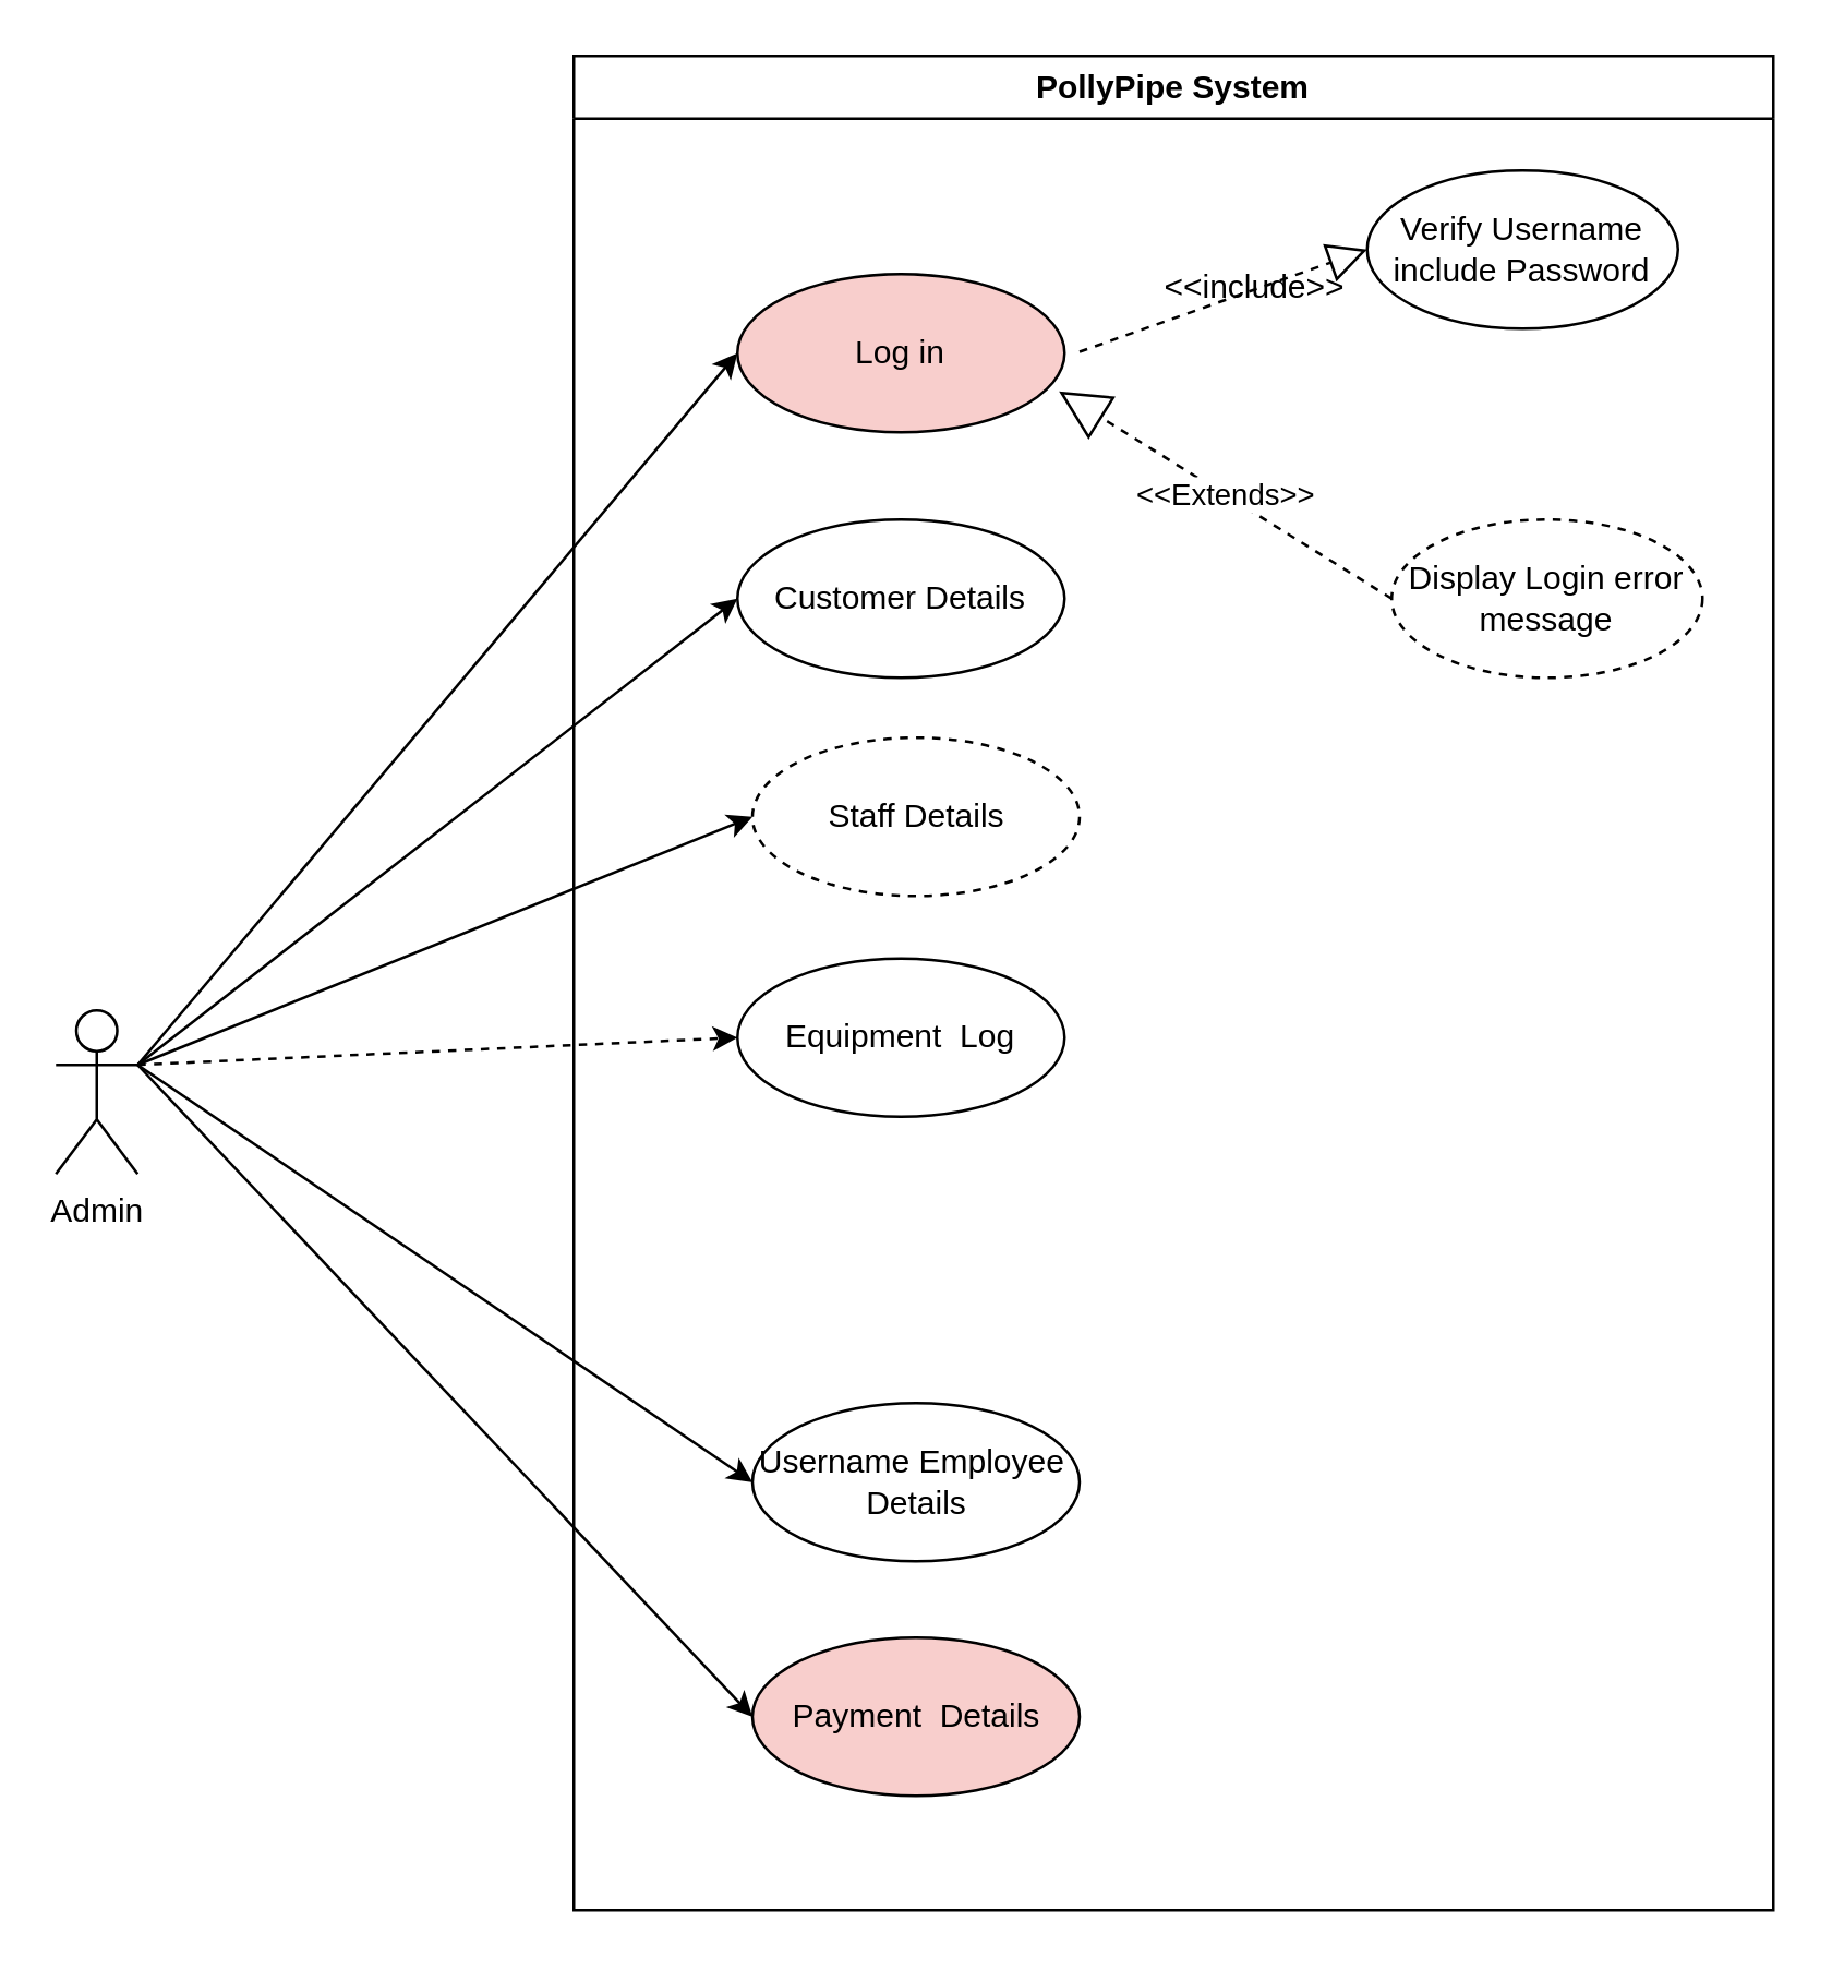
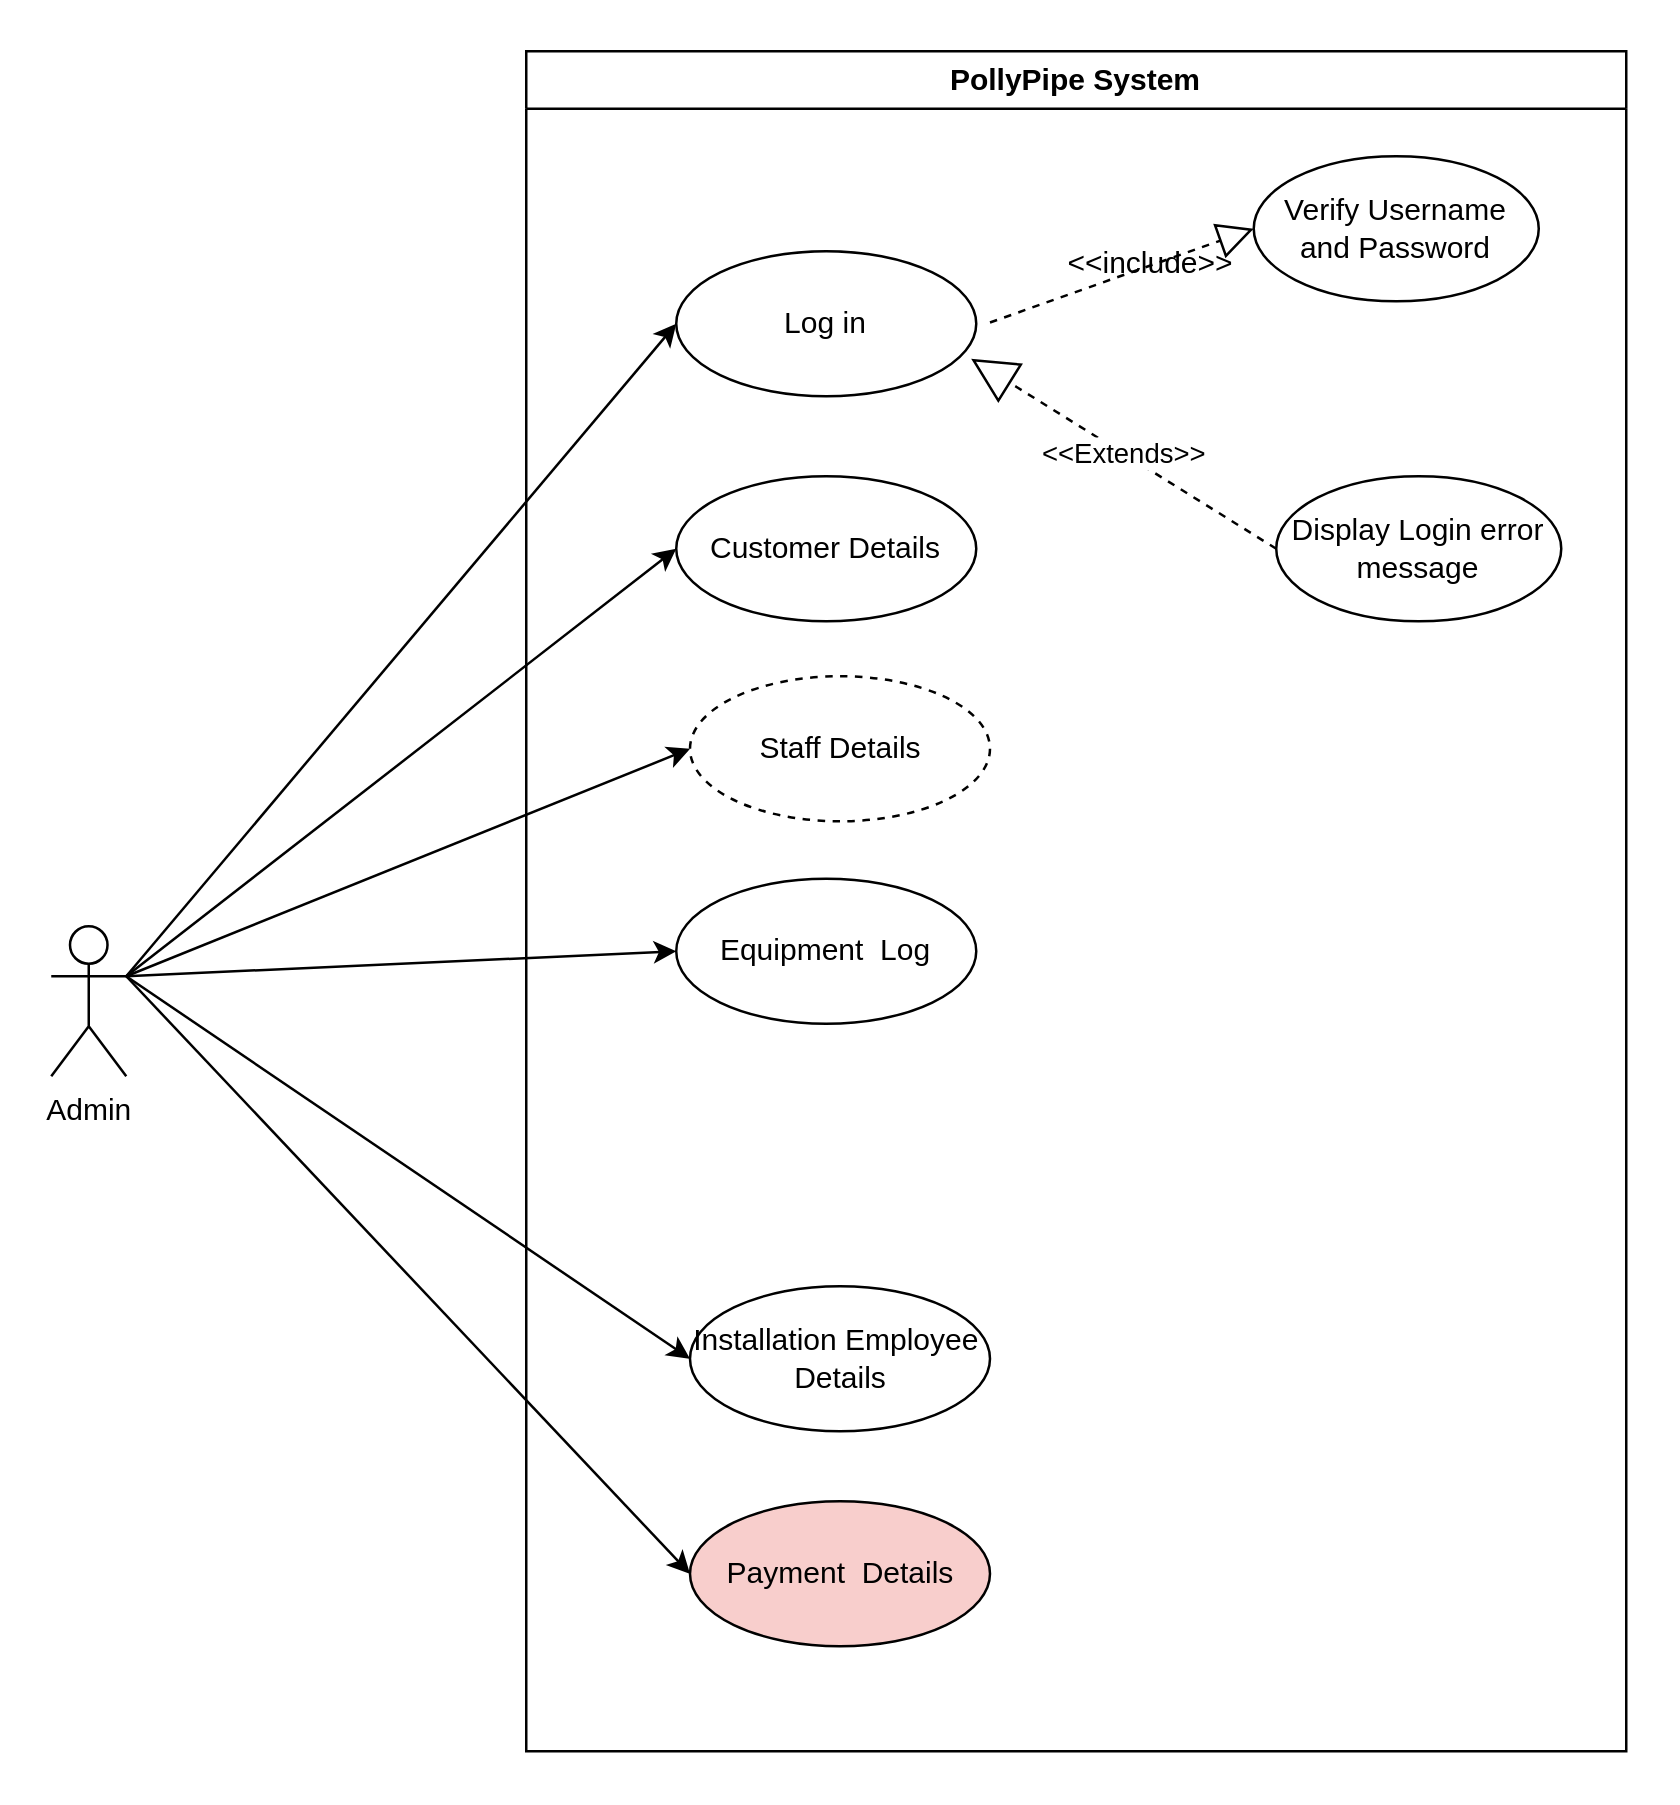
  <mxCell id="0" />
  <mxCell id="1" parent="0" />
  <mxCell id="2" value="PollyPipe System" style="swimlane;whiteSpace=wrap;startSize=23;" parent="1" vertex="1"><mxGeometry x="210" y="20" width="440" height="680" as="geometry" /></mxCell>
  <mxCell id="3" value="Customer Details" style="ellipse;whiteSpace=wrap;html=1;" vertex="1" parent="2"><mxGeometry x="60" y="170" width="120" height="58" as="geometry" /></mxCell>
  <mxCell id="4" value="Staff Details" style="ellipse;whiteSpace=wrap;html=1;dashed=1;" vertex="1" parent="2"><mxGeometry x="65.5" y="250" width="120" height="58" as="geometry" /></mxCell>
  <mxCell id="5" value="Equipment&amp;nbsp; Log" style="ellipse;whiteSpace=wrap;html=1;" vertex="1" parent="2"><mxGeometry x="60" y="331" width="120" height="58" as="geometry" /></mxCell>
- <mxCell id="6" value="Username Employee&amp;nbsp; Details" style="ellipse;whiteSpace=wrap;html=1;" vertex="1" parent="2"><mxGeometry x="65.5" y="494" width="120" height="58" as="geometry" /></mxCell>
+ <mxCell id="6" value="Installation Employee&amp;nbsp; Details" style="ellipse;whiteSpace=wrap;html=1;" vertex="1" parent="2"><mxGeometry x="65.5" y="494" width="120" height="58" as="geometry" /></mxCell>
  <mxCell id="7" value="Payment&amp;nbsp; Details" style="ellipse;whiteSpace=wrap;html=1;fillColor=#f8cecc;" vertex="1" parent="2"><mxGeometry x="65.5" y="580" width="120" height="58" as="geometry" /></mxCell>
- <mxCell id="8" value="Log in" style="ellipse;whiteSpace=wrap;html=1;fillColor=#f8cecc;" vertex="1" parent="2"><mxGeometry x="60" y="80" width="120" height="58" as="geometry" /></mxCell>
- <mxCell id="9" value="Verify Username include Password" style="ellipse;whiteSpace=wrap;html=1;" vertex="1" parent="2"><mxGeometry x="291" y="42" width="114" height="58" as="geometry" /></mxCell>
- <mxCell id="10" value="Display Login error message" style="ellipse;whiteSpace=wrap;html=1;dashed=1;" vertex="1" parent="2"><mxGeometry x="300" y="170" width="114" height="58" as="geometry" /></mxCell>
+ <mxCell id="8" value="Log in" style="ellipse;whiteSpace=wrap;html=1;" vertex="1" parent="2"><mxGeometry x="60" y="80" width="120" height="58" as="geometry" /></mxCell>
+ <mxCell id="9" value="Verify Username and Password" style="ellipse;whiteSpace=wrap;html=1;" vertex="1" parent="2"><mxGeometry x="291" y="42" width="114" height="58" as="geometry" /></mxCell>
+ <mxCell id="10" value="Display Login error message" style="ellipse;whiteSpace=wrap;html=1;" vertex="1" parent="2"><mxGeometry x="300" y="170" width="114" height="58" as="geometry" /></mxCell>
  <mxCell id="11" value="&amp;lt;&amp;lt;Extends&amp;gt;&amp;gt;" style="endArrow=block;endSize=16;endFill=0;html=1;rounded=0;exitX=0;exitY=0.5;exitDx=0;exitDy=0;entryX=0.983;entryY=0.741;entryDx=0;entryDy=0;entryPerimeter=0;dashed=1;" edge="1" parent="2" source="10" target="8"><mxGeometry width="160" relative="1" as="geometry"><mxPoint x="240" y="220" as="sourcePoint" /><mxPoint x="400" y="220" as="targetPoint" /></mxGeometry></mxCell>
  <mxCell id="12" value="" style="endArrow=block;dashed=1;endFill=0;endSize=12;html=1;rounded=0;entryX=0;entryY=0.5;entryDx=0;entryDy=0;" edge="1" parent="2" target="9"><mxGeometry width="160" relative="1" as="geometry"><mxPoint x="185.5" y="108.5" as="sourcePoint" /><mxPoint x="345.5" y="108.5" as="targetPoint" /></mxGeometry></mxCell>
  <mxCell id="13" value="&amp;lt;&amp;lt;include&amp;gt;&amp;gt;" style="text;html=1;strokeColor=none;fillColor=none;align=center;verticalAlign=middle;whiteSpace=wrap;rounded=0;" vertex="1" parent="2"><mxGeometry x="220" y="70" width="60" height="30" as="geometry" /></mxCell>
  <mxCell id="14" value="Admin" style="shape=umlActor;verticalLabelPosition=bottom;verticalAlign=top;html=1;outlineConnect=0;" vertex="1" parent="1"><mxGeometry x="20" y="370" width="30" height="60" as="geometry" /></mxCell>
  <mxCell id="15" value="" style="endArrow=classic;html=1;rounded=0;entryX=0;entryY=0.5;entryDx=0;entryDy=0;" edge="1" parent="1" target="8"><mxGeometry width="50" height="50" relative="1" as="geometry"><mxPoint x="50" y="390" as="sourcePoint" /><mxPoint x="100" y="340" as="targetPoint" /></mxGeometry></mxCell>
  <mxCell id="16" value="" style="endArrow=classic;html=1;rounded=0;entryX=0;entryY=0.5;entryDx=0;entryDy=0;" edge="1" parent="1" target="3"><mxGeometry width="50" height="50" relative="1" as="geometry"><mxPoint x="50" y="390" as="sourcePoint" /><mxPoint x="120" y="380" as="targetPoint" /></mxGeometry></mxCell>
  <mxCell id="17" value="" style="endArrow=classic;html=1;rounded=0;entryX=0;entryY=0.5;entryDx=0;entryDy=0;" edge="1" parent="1" target="4"><mxGeometry width="50" height="50" relative="1" as="geometry"><mxPoint x="50" y="390" as="sourcePoint" /><mxPoint x="100" y="380" as="targetPoint" /></mxGeometry></mxCell>
- <mxCell id="18" value="" style="endArrow=classic;html=1;rounded=0;exitX=1;exitY=0.333;exitDx=0;exitDy=0;exitPerimeter=0;entryX=0;entryY=0.5;entryDx=0;entryDy=0;dashed=1;" edge="1" parent="1" source="14" target="5"><mxGeometry width="50" height="50" relative="1" as="geometry"><mxPoint x="70" y="460" as="sourcePoint" /><mxPoint x="120" y="410" as="targetPoint" /></mxGeometry></mxCell>
+ <mxCell id="18" value="" style="endArrow=classic;html=1;rounded=0;exitX=1;exitY=0.333;exitDx=0;exitDy=0;exitPerimeter=0;entryX=0;entryY=0.5;entryDx=0;entryDy=0;" edge="1" parent="1" source="14" target="5"><mxGeometry width="50" height="50" relative="1" as="geometry"><mxPoint x="70" y="460" as="sourcePoint" /><mxPoint x="120" y="410" as="targetPoint" /></mxGeometry></mxCell>
  <mxCell id="19" value="" style="endArrow=classic;html=1;rounded=0;entryX=0;entryY=0.5;entryDx=0;entryDy=0;" edge="1" parent="1" target="6"><mxGeometry width="50" height="50" relative="1" as="geometry"><mxPoint x="50" y="390" as="sourcePoint" /><mxPoint x="100" y="510" as="targetPoint" /></mxGeometry></mxCell>
  <mxCell id="20" value="" style="endArrow=classic;html=1;rounded=0;entryX=0;entryY=0.5;entryDx=0;entryDy=0;" edge="1" parent="1" target="7"><mxGeometry width="50" height="50" relative="1" as="geometry"><mxPoint x="50" y="390" as="sourcePoint" /><mxPoint x="100" y="540" as="targetPoint" /></mxGeometry></mxCell>
